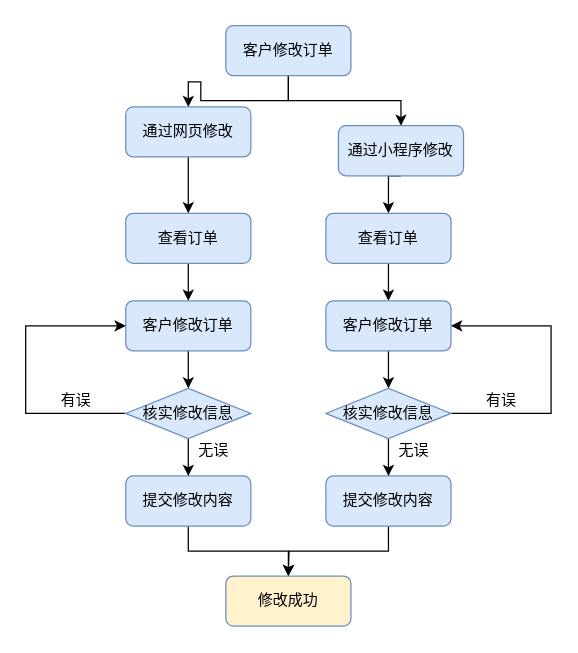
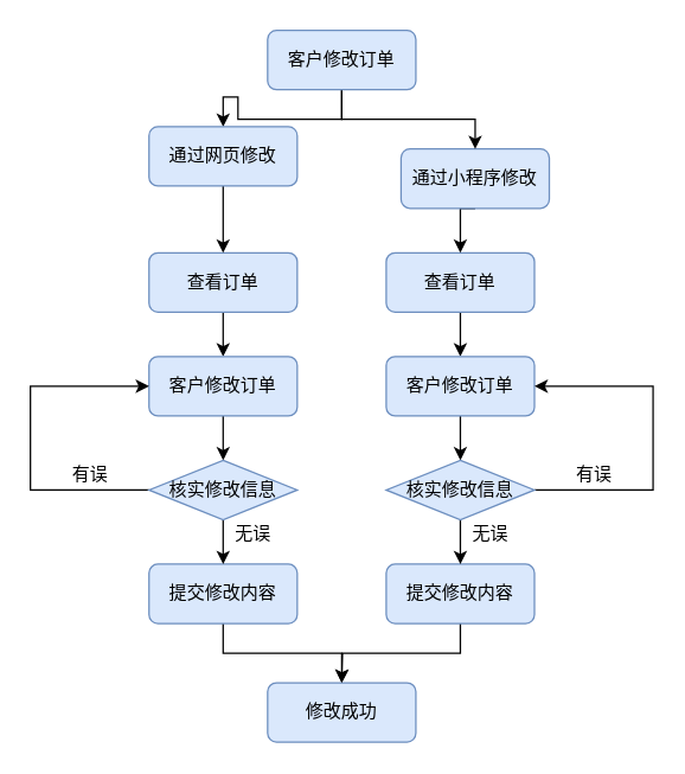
  <mxCell id="0" />
  <mxCell id="1" parent="0" />
  <mxCell id="2" style="edgeStyle=orthogonalEdgeStyle;rounded=0;orthogonalLoop=1;jettySize=auto;html=1;exitX=0.5;exitY=1;exitDx=0;exitDy=0;entryX=0.5;entryY=0;entryDx=0;entryDy=0;" parent="1" source="3" target="7" edge="1"><mxGeometry relative="1" as="geometry" /></mxCell>
  <mxCell id="3" value="&lt;span style=&quot;font-weight: 400&quot;&gt;&lt;font style=&quot;vertical-align: inherit&quot;&gt;&lt;font style=&quot;vertical-align: inherit&quot;&gt;&lt;font style=&quot;vertical-align: inherit&quot;&gt;&lt;font style=&quot;vertical-align: inherit&quot;&gt;&lt;font style=&quot;vertical-align: inherit&quot;&gt;&lt;font style=&quot;vertical-align: inherit&quot;&gt;&lt;font style=&quot;vertical-align: inherit&quot;&gt;&lt;font style=&quot;vertical-align: inherit&quot;&gt;查看订单&lt;/font&gt;&lt;/font&gt;&lt;/font&gt;&lt;/font&gt;&lt;/font&gt;&lt;/font&gt;&lt;/font&gt;&lt;/font&gt;&lt;/span&gt;" style="rounded=1;whiteSpace=wrap;html=1;fontSize=12;glass=0;strokeWidth=1;shadow=0;fillColor=#dae8fc;strokeColor=#6c8ebf;fontStyle=1" parent="1" vertex="1"><mxGeometry x="260" y="170" width="100" height="40" as="geometry" /></mxCell>
  <mxCell id="4" style="edgeStyle=orthogonalEdgeStyle;rounded=0;orthogonalLoop=1;jettySize=auto;html=1;exitX=0.5;exitY=1;exitDx=0;exitDy=0;entryX=0.5;entryY=0;entryDx=0;entryDy=0;" parent="1" source="5" target="3" edge="1"><mxGeometry relative="1" as="geometry" /></mxCell>
  <mxCell id="5" value="&lt;font style=&quot;vertical-align: inherit&quot;&gt;&lt;font style=&quot;vertical-align: inherit&quot;&gt;&lt;font style=&quot;vertical-align: inherit&quot;&gt;&lt;font style=&quot;vertical-align: inherit&quot;&gt;&lt;font style=&quot;vertical-align: inherit&quot;&gt;&lt;font style=&quot;vertical-align: inherit&quot;&gt;通过小程序修改&lt;/font&gt;&lt;/font&gt;&lt;/font&gt;&lt;/font&gt;&lt;/font&gt;&lt;/font&gt;" style="rounded=1;whiteSpace=wrap;html=1;fontSize=12;glass=0;strokeWidth=1;shadow=0;fillColor=#dae8fc;strokeColor=#6c8ebf;" parent="1" vertex="1"><mxGeometry x="270" y="100" width="100" height="40" as="geometry" /></mxCell>
  <mxCell id="6" style="edgeStyle=orthogonalEdgeStyle;rounded=0;orthogonalLoop=1;jettySize=auto;html=1;exitX=0.5;exitY=1;exitDx=0;exitDy=0;entryX=0.5;entryY=0;entryDx=0;entryDy=0;" parent="1" source="7" target="15" edge="1"><mxGeometry relative="1" as="geometry" /></mxCell>
  <mxCell id="7" value="&lt;font style=&quot;vertical-align: inherit&quot;&gt;&lt;font style=&quot;vertical-align: inherit&quot;&gt;客户修改订单&lt;/font&gt;&lt;/font&gt;" style="rounded=1;whiteSpace=wrap;html=1;fontSize=12;glass=0;strokeWidth=1;shadow=0;fillColor=#dae8fc;strokeColor=#6c8ebf;" parent="1" vertex="1"><mxGeometry x="260" y="240" width="100" height="40" as="geometry" /></mxCell>
  <mxCell id="8" style="edgeStyle=orthogonalEdgeStyle;rounded=0;orthogonalLoop=1;jettySize=auto;html=1;exitX=0.5;exitY=1;exitDx=0;exitDy=0;strokeWidth=1;" edge="1" parent="1" source="10" target="5"><mxGeometry relative="1" as="geometry" /></mxCell>
  <mxCell id="9" style="edgeStyle=orthogonalEdgeStyle;rounded=0;orthogonalLoop=1;jettySize=auto;html=1;exitX=0.5;exitY=1;exitDx=0;exitDy=0;entryX=0.5;entryY=0;entryDx=0;entryDy=0;strokeWidth=1;" edge="1" parent="1" source="10" target="22"><mxGeometry relative="1" as="geometry" /></mxCell>
  <mxCell id="10" value="&lt;font style=&quot;vertical-align: inherit&quot;&gt;&lt;font style=&quot;vertical-align: inherit&quot;&gt;&lt;font style=&quot;vertical-align: inherit&quot;&gt;&lt;font style=&quot;vertical-align: inherit&quot;&gt;&lt;font style=&quot;vertical-align: inherit&quot;&gt;&lt;font style=&quot;vertical-align: inherit&quot;&gt;&lt;font style=&quot;vertical-align: inherit&quot;&gt;&lt;font style=&quot;vertical-align: inherit&quot;&gt;客户修改订单&lt;/font&gt;&lt;/font&gt;&lt;/font&gt;&lt;/font&gt;&lt;/font&gt;&lt;/font&gt;&lt;/font&gt;&lt;/font&gt;" style="rounded=1;whiteSpace=wrap;html=1;fontSize=12;glass=0;strokeWidth=1;shadow=0;fillColor=#dae8fc;strokeColor=#6c8ebf;" parent="1" vertex="1"><mxGeometry x="180" y="20" width="100" height="40" as="geometry" /></mxCell>
  <mxCell id="11" style="edgeStyle=orthogonalEdgeStyle;rounded=0;orthogonalLoop=1;jettySize=auto;html=1;exitX=0.5;exitY=1;exitDx=0;exitDy=0;strokeWidth=1;" edge="1" parent="1" source="12"><mxGeometry relative="1" as="geometry"><mxPoint x="230" y="460" as="targetPoint" /></mxGeometry></mxCell>
  <mxCell id="12" value="&lt;font style=&quot;vertical-align: inherit&quot;&gt;&lt;font style=&quot;vertical-align: inherit&quot;&gt;&lt;font style=&quot;vertical-align: inherit&quot;&gt;&lt;font style=&quot;vertical-align: inherit&quot;&gt;提交修改内容&lt;/font&gt;&lt;/font&gt;&lt;/font&gt;&lt;/font&gt;" style="rounded=1;whiteSpace=wrap;html=1;fontSize=12;glass=0;strokeWidth=1;shadow=0;fillColor=#dae8fc;strokeColor=#6c8ebf;" parent="1" vertex="1"><mxGeometry x="260" y="380" width="100" height="40" as="geometry" /></mxCell>
  <mxCell id="13" style="edgeStyle=orthogonalEdgeStyle;rounded=0;orthogonalLoop=1;jettySize=auto;html=1;exitX=0.5;exitY=1;exitDx=0;exitDy=0;entryX=0.5;entryY=0;entryDx=0;entryDy=0;" parent="1" source="15" target="12" edge="1"><mxGeometry relative="1" as="geometry" /></mxCell>
  <mxCell id="14" style="edgeStyle=orthogonalEdgeStyle;rounded=0;orthogonalLoop=1;jettySize=auto;html=1;exitX=1;exitY=0.5;exitDx=0;exitDy=0;entryX=1;entryY=0.5;entryDx=0;entryDy=0;" parent="1" source="15" target="7" edge="1"><mxGeometry relative="1" as="geometry"><Array as="points"><mxPoint x="440" y="330" /><mxPoint x="440" y="260" /></Array></mxGeometry></mxCell>
  <mxCell id="15" value="&lt;font style=&quot;vertical-align: inherit&quot;&gt;&lt;font style=&quot;vertical-align: inherit&quot;&gt;&lt;font style=&quot;vertical-align: inherit&quot;&gt;&lt;font style=&quot;vertical-align: inherit&quot;&gt;核实修改信息&lt;/font&gt;&lt;/font&gt;&lt;/font&gt;&lt;/font&gt;" style="rhombus;whiteSpace=wrap;html=1;fillColor=#dae8fc;strokeColor=#6c8ebf;" parent="1" vertex="1"><mxGeometry x="260" y="310" width="100" height="40" as="geometry" /></mxCell>
  <mxCell id="16" value="&lt;font style=&quot;vertical-align: inherit&quot;&gt;&lt;font style=&quot;vertical-align: inherit&quot;&gt;&lt;font style=&quot;vertical-align: inherit&quot;&gt;&lt;font style=&quot;vertical-align: inherit&quot;&gt;有误&lt;/font&gt;&lt;/font&gt;&lt;/font&gt;&lt;/font&gt;" style="text;html=1;align=center;verticalAlign=middle;resizable=0;points=[];autosize=1;strokeColor=none;" parent="1" vertex="1"><mxGeometry x="380" y="310" width="40" height="20" as="geometry" /></mxCell>
  <mxCell id="17" value="&lt;font style=&quot;vertical-align: inherit&quot;&gt;&lt;font style=&quot;vertical-align: inherit&quot;&gt;&lt;font style=&quot;vertical-align: inherit&quot;&gt;&lt;font style=&quot;vertical-align: inherit&quot;&gt;无误&lt;/font&gt;&lt;/font&gt;&lt;/font&gt;&lt;/font&gt;" style="text;html=1;align=center;verticalAlign=middle;resizable=0;points=[];autosize=1;strokeColor=none;" parent="1" vertex="1"><mxGeometry x="310" y="350" width="40" height="20" as="geometry" /></mxCell>
- <mxCell id="18" value="&lt;font style=&quot;vertical-align: inherit&quot;&gt;&lt;font style=&quot;vertical-align: inherit&quot;&gt;修改成功&lt;/font&gt;&lt;/font&gt;" style="rounded=1;whiteSpace=wrap;html=1;fontSize=12;glass=0;strokeWidth=1;shadow=0;fillColor=#fff2cc;strokeColor=#6c8ebf;" parent="1" vertex="1"><mxGeometry x="180" y="460" width="100" height="40" as="geometry" /></mxCell>
+ <mxCell id="18" value="&lt;font style=&quot;vertical-align: inherit&quot;&gt;&lt;font style=&quot;vertical-align: inherit&quot;&gt;修改成功&lt;/font&gt;&lt;/font&gt;" style="rounded=1;whiteSpace=wrap;html=1;fontSize=12;glass=0;strokeWidth=1;shadow=0;fillColor=#dae8fc;strokeColor=#6c8ebf;" parent="1" vertex="1"><mxGeometry x="180" y="460" width="100" height="40" as="geometry" /></mxCell>
  <mxCell id="19" style="edgeStyle=orthogonalEdgeStyle;rounded=0;orthogonalLoop=1;jettySize=auto;html=1;exitX=0.5;exitY=1;exitDx=0;exitDy=0;entryX=0.5;entryY=0;entryDx=0;entryDy=0;" edge="1" parent="1" source="20" target="24"><mxGeometry relative="1" as="geometry" /></mxCell>
  <mxCell id="20" value="&lt;span style=&quot;font-weight: 400&quot;&gt;&lt;font style=&quot;vertical-align: inherit&quot;&gt;&lt;font style=&quot;vertical-align: inherit&quot;&gt;&lt;font style=&quot;vertical-align: inherit&quot;&gt;&lt;font style=&quot;vertical-align: inherit&quot;&gt;&lt;font style=&quot;vertical-align: inherit&quot;&gt;&lt;font style=&quot;vertical-align: inherit&quot;&gt;&lt;font style=&quot;vertical-align: inherit&quot;&gt;&lt;font style=&quot;vertical-align: inherit&quot;&gt;查看订单&lt;/font&gt;&lt;/font&gt;&lt;/font&gt;&lt;/font&gt;&lt;/font&gt;&lt;/font&gt;&lt;/font&gt;&lt;/font&gt;&lt;/span&gt;" style="rounded=1;whiteSpace=wrap;html=1;fontSize=12;glass=0;strokeWidth=1;shadow=0;fillColor=#dae8fc;strokeColor=#6c8ebf;fontStyle=1" vertex="1" parent="1"><mxGeometry x="100" y="170" width="100" height="40" as="geometry" /></mxCell>
  <mxCell id="21" style="edgeStyle=orthogonalEdgeStyle;rounded=0;orthogonalLoop=1;jettySize=auto;html=1;exitX=0.5;exitY=1;exitDx=0;exitDy=0;entryX=0.5;entryY=0;entryDx=0;entryDy=0;" edge="1" parent="1" source="22" target="20"><mxGeometry relative="1" as="geometry" /></mxCell>
  <mxCell id="22" value="&lt;font style=&quot;vertical-align: inherit&quot;&gt;&lt;font style=&quot;vertical-align: inherit&quot;&gt;&lt;font style=&quot;vertical-align: inherit&quot;&gt;&lt;font style=&quot;vertical-align: inherit&quot;&gt;&lt;font style=&quot;vertical-align: inherit&quot;&gt;&lt;font style=&quot;vertical-align: inherit&quot;&gt;通过网页修改&lt;/font&gt;&lt;/font&gt;&lt;/font&gt;&lt;/font&gt;&lt;/font&gt;&lt;/font&gt;" style="rounded=1;whiteSpace=wrap;html=1;fontSize=12;glass=0;strokeWidth=1;shadow=0;fillColor=#dae8fc;strokeColor=#6c8ebf;" vertex="1" parent="1"><mxGeometry x="100" y="85" width="100" height="40" as="geometry" /></mxCell>
  <mxCell id="23" style="edgeStyle=orthogonalEdgeStyle;rounded=0;orthogonalLoop=1;jettySize=auto;html=1;exitX=0.5;exitY=1;exitDx=0;exitDy=0;entryX=0.5;entryY=0;entryDx=0;entryDy=0;" edge="1" parent="1" source="24" target="29"><mxGeometry relative="1" as="geometry" /></mxCell>
  <mxCell id="24" value="&lt;font style=&quot;vertical-align: inherit&quot;&gt;&lt;font style=&quot;vertical-align: inherit&quot;&gt;客户修改订单&lt;/font&gt;&lt;/font&gt;" style="rounded=1;whiteSpace=wrap;html=1;fontSize=12;glass=0;strokeWidth=1;shadow=0;fillColor=#dae8fc;strokeColor=#6c8ebf;" vertex="1" parent="1"><mxGeometry x="100" y="240" width="100" height="40" as="geometry" /></mxCell>
  <mxCell id="25" style="edgeStyle=orthogonalEdgeStyle;rounded=0;orthogonalLoop=1;jettySize=auto;html=1;exitX=0.5;exitY=1;exitDx=0;exitDy=0;strokeWidth=1;" edge="1" parent="1" source="26" target="18"><mxGeometry relative="1" as="geometry" /></mxCell>
  <mxCell id="26" value="&lt;font style=&quot;vertical-align: inherit&quot;&gt;&lt;font style=&quot;vertical-align: inherit&quot;&gt;&lt;font style=&quot;vertical-align: inherit&quot;&gt;&lt;font style=&quot;vertical-align: inherit&quot;&gt;提交修改内容&lt;/font&gt;&lt;/font&gt;&lt;/font&gt;&lt;/font&gt;" style="rounded=1;whiteSpace=wrap;html=1;fontSize=12;glass=0;strokeWidth=1;shadow=0;fillColor=#dae8fc;strokeColor=#6c8ebf;" vertex="1" parent="1"><mxGeometry x="100" y="380" width="100" height="40" as="geometry" /></mxCell>
  <mxCell id="27" style="edgeStyle=orthogonalEdgeStyle;rounded=0;orthogonalLoop=1;jettySize=auto;html=1;exitX=0.5;exitY=1;exitDx=0;exitDy=0;entryX=0.5;entryY=0;entryDx=0;entryDy=0;" edge="1" parent="1" source="29" target="26"><mxGeometry relative="1" as="geometry" /></mxCell>
  <mxCell id="28" style="edgeStyle=orthogonalEdgeStyle;rounded=0;orthogonalLoop=1;jettySize=auto;html=1;exitX=0;exitY=0.5;exitDx=0;exitDy=0;entryX=0;entryY=0.5;entryDx=0;entryDy=0;strokeWidth=1;" edge="1" parent="1" source="29" target="24"><mxGeometry relative="1" as="geometry"><Array as="points"><mxPoint x="20" y="330" /><mxPoint x="20" y="260" /></Array></mxGeometry></mxCell>
  <mxCell id="29" value="&lt;font style=&quot;vertical-align: inherit&quot;&gt;&lt;font style=&quot;vertical-align: inherit&quot;&gt;&lt;font style=&quot;vertical-align: inherit&quot;&gt;&lt;font style=&quot;vertical-align: inherit&quot;&gt;核实修改信息&lt;/font&gt;&lt;/font&gt;&lt;/font&gt;&lt;/font&gt;" style="rhombus;whiteSpace=wrap;html=1;fillColor=#dae8fc;strokeColor=#6c8ebf;" vertex="1" parent="1"><mxGeometry x="100" y="310" width="100" height="40" as="geometry" /></mxCell>
  <mxCell id="30" value="&lt;font style=&quot;vertical-align: inherit&quot;&gt;&lt;font style=&quot;vertical-align: inherit&quot;&gt;&lt;font style=&quot;vertical-align: inherit&quot;&gt;&lt;font style=&quot;vertical-align: inherit&quot;&gt;无误&lt;/font&gt;&lt;/font&gt;&lt;/font&gt;&lt;/font&gt;" style="text;html=1;align=center;verticalAlign=middle;resizable=0;points=[];autosize=1;strokeColor=none;" vertex="1" parent="1"><mxGeometry x="150" y="350" width="40" height="20" as="geometry" /></mxCell>
  <mxCell id="31" value="&lt;font style=&quot;vertical-align: inherit&quot;&gt;&lt;font style=&quot;vertical-align: inherit&quot;&gt;&lt;font style=&quot;vertical-align: inherit&quot;&gt;&lt;font style=&quot;vertical-align: inherit&quot;&gt;有误&lt;/font&gt;&lt;/font&gt;&lt;/font&gt;&lt;/font&gt;" style="text;html=1;align=center;verticalAlign=middle;resizable=0;points=[];autosize=1;strokeColor=none;" vertex="1" parent="1"><mxGeometry x="40" y="310" width="40" height="20" as="geometry" /></mxCell>
